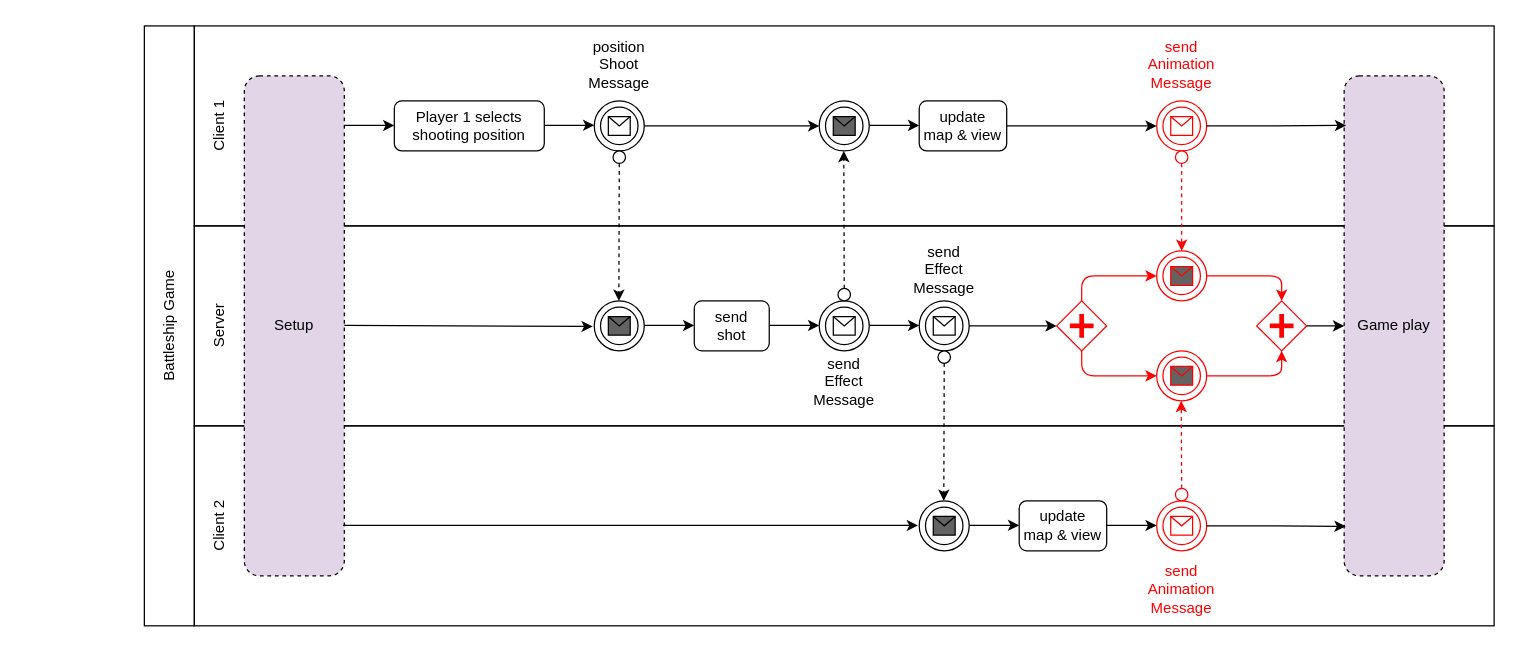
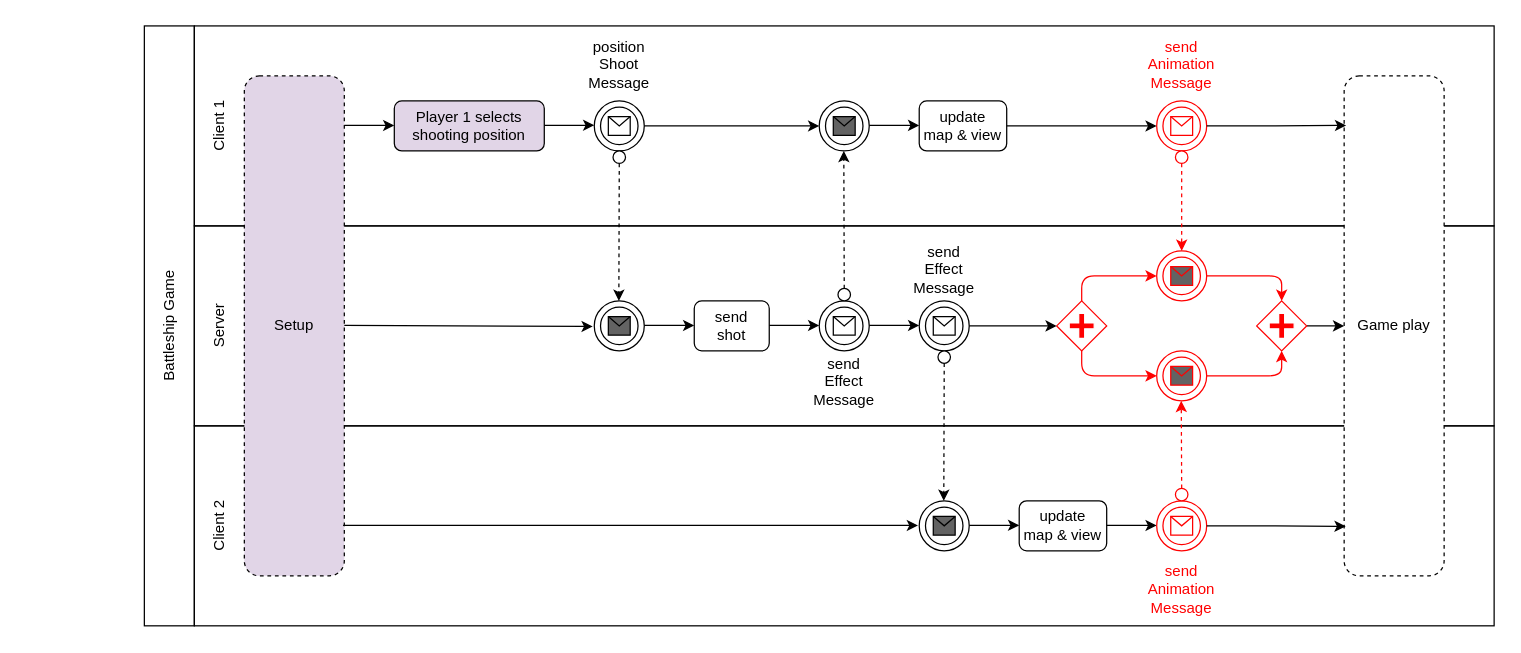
  <mxCell id="0" />
  <mxCell id="1" parent="0" />
  <mxCell id="2" value="" style="rounded=0;whiteSpace=wrap;html=1;fillColor=none;" vertex="1" parent="1"><mxGeometry x="155" y="20" width="1040" height="160" as="geometry" /></mxCell>
  <mxCell id="3" value="Client 1" style="text;html=1;align=center;verticalAlign=middle;whiteSpace=wrap;rounded=0;rotation=-90;" vertex="1" parent="1"><mxGeometry x="145" y="85" width="60" height="30" as="geometry" /></mxCell>
  <mxCell id="4" value="" style="rounded=0;whiteSpace=wrap;html=1;fillColor=none;" vertex="1" parent="1"><mxGeometry x="155" y="180" width="1040" height="160" as="geometry" /></mxCell>
  <mxCell id="5" value="" style="rounded=0;whiteSpace=wrap;html=1;fillColor=none;" vertex="1" parent="1"><mxGeometry x="155" y="340" width="1040" height="160" as="geometry" /></mxCell>
  <mxCell id="6" value="" style="rounded=0;whiteSpace=wrap;html=1;fillColor=none;" vertex="1" parent="1"><mxGeometry x="115" y="20" width="40" height="480" as="geometry" /></mxCell>
  <mxCell id="7" value="Battleship Game" style="text;html=1;align=center;verticalAlign=middle;whiteSpace=wrap;rounded=0;rotation=-90;" vertex="1" parent="1"><mxGeometry x="20" y="245" width="230" height="30" as="geometry" /></mxCell>
  <mxCell id="8" value="Client 2" style="text;html=1;align=center;verticalAlign=middle;whiteSpace=wrap;rounded=0;rotation=-90;" vertex="1" parent="1"><mxGeometry x="145" y="405" width="60" height="30" as="geometry" /></mxCell>
  <mxCell id="9" value="Server" style="text;html=1;align=center;verticalAlign=middle;whiteSpace=wrap;rounded=0;rotation=-90;" vertex="1" parent="1"><mxGeometry x="145" y="245" width="60" height="30" as="geometry" /></mxCell>
  <mxCell id="10" value="Setup" style="rounded=1;whiteSpace=wrap;html=1;dashed=1;fillStyle=solid;fillColor=#e1d5e7;" vertex="1" parent="1"><mxGeometry x="195" y="60" width="80" height="400" as="geometry" /></mxCell>
  <mxCell id="11" value="" style="endArrow=classic;html=1;rounded=0;" edge="1" parent="1"><mxGeometry width="50" height="50" relative="1" as="geometry"><mxPoint x="275" y="99.6" as="sourcePoint" /><mxPoint x="315" y="99.6" as="targetPoint" /></mxGeometry></mxCell>
- <mxCell id="12" value="Player 1 selects&lt;br&gt;shooting position" style="rounded=1;whiteSpace=wrap;html=1;" vertex="1" parent="1"><mxGeometry x="315" y="80" width="120" height="40" as="geometry" /></mxCell>
+ <mxCell id="12" value="Player 1 selects&lt;br&gt;shooting position" style="rounded=1;whiteSpace=wrap;html=1;fillColor=#e1d5e7;" vertex="1" parent="1"><mxGeometry x="315" y="80" width="120" height="40" as="geometry" /></mxCell>
  <mxCell id="13" value="" style="endArrow=classic;html=1;rounded=0;" edge="1" parent="1"><mxGeometry width="50" height="50" relative="1" as="geometry"><mxPoint x="435" y="99.5" as="sourcePoint" /><mxPoint x="475" y="99.5" as="targetPoint" /></mxGeometry></mxCell>
  <mxCell id="14" value="" style="ellipse;whiteSpace=wrap;html=1;aspect=fixed;" vertex="1" parent="1"><mxGeometry x="475" y="80" width="40" height="40" as="geometry" /></mxCell>
  <mxCell id="15" value="" style="ellipse;whiteSpace=wrap;html=1;aspect=fixed;" vertex="1" parent="1"><mxGeometry x="480" y="85" width="30" height="30" as="geometry" /></mxCell>
  <mxCell id="16" value="" style="shape=message;whiteSpace=wrap;html=1;fillColor=default;" vertex="1" parent="1"><mxGeometry x="486.25" y="92.5" width="17.5" height="15" as="geometry" /></mxCell>
  <mxCell id="17" value="" style="endArrow=classic;html=1;rounded=0;" edge="1" parent="1"><mxGeometry width="50" height="50" relative="1" as="geometry"><mxPoint x="275" y="259.5" as="sourcePoint" /><mxPoint x="473.75" y="260.5" as="targetPoint" /></mxGeometry></mxCell>
  <mxCell id="18" value="" style="endArrow=classic;html=1;rounded=0;dashed=1;" edge="1" parent="1" source="23"><mxGeometry width="50" height="50" relative="1" as="geometry"><mxPoint x="494.66" y="120" as="sourcePoint" /><mxPoint x="494.66" y="240" as="targetPoint" /></mxGeometry></mxCell>
  <mxCell id="19" value="" style="ellipse;whiteSpace=wrap;html=1;aspect=fixed;" vertex="1" parent="1"><mxGeometry x="475" y="240" width="40" height="40" as="geometry" /></mxCell>
  <mxCell id="20" value="" style="ellipse;whiteSpace=wrap;html=1;aspect=fixed;" vertex="1" parent="1"><mxGeometry x="480" y="245" width="30" height="30" as="geometry" /></mxCell>
  <mxCell id="21" value="" style="shape=message;whiteSpace=wrap;html=1;fillColor=#636363;" vertex="1" parent="1"><mxGeometry x="486.25" y="252.5" width="17.5" height="15" as="geometry" /></mxCell>
  <mxCell id="22" value="" style="endArrow=classic;html=1;rounded=0;dashed=1;" edge="1" parent="1" target="23"><mxGeometry width="50" height="50" relative="1" as="geometry"><mxPoint x="494.66" y="120" as="sourcePoint" /><mxPoint x="494.66" y="240" as="targetPoint" /></mxGeometry></mxCell>
  <mxCell id="23" value="" style="ellipse;whiteSpace=wrap;html=1;aspect=fixed;" vertex="1" parent="1"><mxGeometry x="490" y="120" width="10" height="10" as="geometry" /></mxCell>
  <mxCell id="24" value="" style="endArrow=classic;html=1;rounded=0;" edge="1" parent="1"><mxGeometry width="50" height="50" relative="1" as="geometry"><mxPoint x="515" y="259.66" as="sourcePoint" /><mxPoint x="555" y="259.66" as="targetPoint" /></mxGeometry></mxCell>
  <mxCell id="25" value="position&lt;br&gt;Shoot&lt;br&gt;Message" style="text;html=1;align=center;verticalAlign=middle;whiteSpace=wrap;rounded=0;" vertex="1" parent="1"><mxGeometry x="450" y="30" width="90" height="42.5" as="geometry" /></mxCell>
  <mxCell id="26" value="send&lt;br&gt;shot" style="rounded=1;whiteSpace=wrap;html=1;" vertex="1" parent="1"><mxGeometry x="555" y="240" width="60" height="40" as="geometry" /></mxCell>
  <mxCell id="27" value="" style="endArrow=classic;html=1;rounded=0;" edge="1" parent="1"><mxGeometry width="50" height="50" relative="1" as="geometry"><mxPoint x="615" y="259.66" as="sourcePoint" /><mxPoint x="655" y="259.66" as="targetPoint" /></mxGeometry></mxCell>
  <mxCell id="28" value="" style="ellipse;whiteSpace=wrap;html=1;aspect=fixed;" vertex="1" parent="1"><mxGeometry x="655" y="240" width="40" height="40" as="geometry" /></mxCell>
  <mxCell id="29" value="" style="ellipse;whiteSpace=wrap;html=1;aspect=fixed;" vertex="1" parent="1"><mxGeometry x="660" y="245" width="30" height="30" as="geometry" /></mxCell>
  <mxCell id="30" value="" style="shape=message;whiteSpace=wrap;html=1;fillColor=default;" vertex="1" parent="1"><mxGeometry x="666.25" y="252.5" width="17.5" height="15" as="geometry" /></mxCell>
  <mxCell id="31" value="" style="endArrow=classic;html=1;rounded=0;" edge="1" parent="1"><mxGeometry width="50" height="50" relative="1" as="geometry"><mxPoint x="695" y="259.66" as="sourcePoint" /><mxPoint x="735" y="259.66" as="targetPoint" /></mxGeometry></mxCell>
  <mxCell id="32" value="" style="ellipse;whiteSpace=wrap;html=1;aspect=fixed;" vertex="1" parent="1"><mxGeometry x="735" y="240" width="40" height="40" as="geometry" /></mxCell>
  <mxCell id="33" value="" style="ellipse;whiteSpace=wrap;html=1;aspect=fixed;" vertex="1" parent="1"><mxGeometry x="740" y="245" width="30" height="30" as="geometry" /></mxCell>
  <mxCell id="34" value="" style="shape=message;whiteSpace=wrap;html=1;fillColor=default;" vertex="1" parent="1"><mxGeometry x="746.25" y="252.5" width="17.5" height="15" as="geometry" /></mxCell>
  <mxCell id="35" value="" style="ellipse;whiteSpace=wrap;html=1;aspect=fixed;" vertex="1" parent="1"><mxGeometry x="655" y="80" width="40" height="40" as="geometry" /></mxCell>
  <mxCell id="36" value="" style="ellipse;whiteSpace=wrap;html=1;aspect=fixed;" vertex="1" parent="1"><mxGeometry x="660" y="85" width="30" height="30" as="geometry" /></mxCell>
  <mxCell id="37" value="" style="shape=message;whiteSpace=wrap;html=1;fillColor=#636363;" vertex="1" parent="1"><mxGeometry x="666.25" y="92.5" width="17.5" height="15" as="geometry" /></mxCell>
  <mxCell id="38" value="" style="ellipse;whiteSpace=wrap;html=1;aspect=fixed;" vertex="1" parent="1"><mxGeometry x="735" y="400" width="40" height="40" as="geometry" /></mxCell>
  <mxCell id="39" value="" style="ellipse;whiteSpace=wrap;html=1;aspect=fixed;" vertex="1" parent="1"><mxGeometry x="740" y="405" width="30" height="30" as="geometry" /></mxCell>
  <mxCell id="40" value="" style="shape=message;whiteSpace=wrap;html=1;fillColor=#636363;" vertex="1" parent="1"><mxGeometry x="746.25" y="412.5" width="17.5" height="15" as="geometry" /></mxCell>
  <mxCell id="41" value="" style="endArrow=classic;html=1;rounded=0;dashed=1;exitX=0.5;exitY=0;exitDx=0;exitDy=0;" edge="1" parent="1" source="45"><mxGeometry width="50" height="50" relative="1" as="geometry"><mxPoint x="674.66" y="232" as="sourcePoint" /><mxPoint x="674.66" y="120" as="targetPoint" /></mxGeometry></mxCell>
  <mxCell id="42" value="" style="endArrow=classic;html=1;rounded=0;dashed=1;exitX=0.5;exitY=1;exitDx=0;exitDy=0;" edge="1" parent="1" source="47"><mxGeometry width="50" height="50" relative="1" as="geometry"><mxPoint x="755" y="290" as="sourcePoint" /><mxPoint x="754.66" y="400" as="targetPoint" /></mxGeometry></mxCell>
  <mxCell id="43" value="" style="endArrow=classic;html=1;rounded=0;" edge="1" parent="1"><mxGeometry width="50" height="50" relative="1" as="geometry"><mxPoint x="274" y="419.66" as="sourcePoint" /><mxPoint x="734" y="419.66" as="targetPoint" /></mxGeometry></mxCell>
  <mxCell id="44" value="" style="endArrow=classic;html=1;rounded=0;dashed=1;exitX=0.5;exitY=0;exitDx=0;exitDy=0;" edge="1" parent="1" source="28" target="45"><mxGeometry width="50" height="50" relative="1" as="geometry"><mxPoint x="675" y="240" as="sourcePoint" /><mxPoint x="674.66" y="120" as="targetPoint" /></mxGeometry></mxCell>
  <mxCell id="45" value="" style="ellipse;whiteSpace=wrap;html=1;aspect=fixed;" vertex="1" parent="1"><mxGeometry x="670" y="230" width="10" height="10" as="geometry" /></mxCell>
  <mxCell id="46" value="" style="endArrow=classic;html=1;rounded=0;dashed=1;exitX=0.5;exitY=1;exitDx=0;exitDy=0;" edge="1" parent="1" source="32" target="47"><mxGeometry width="50" height="50" relative="1" as="geometry"><mxPoint x="755" y="280" as="sourcePoint" /><mxPoint x="754.66" y="400" as="targetPoint" /></mxGeometry></mxCell>
  <mxCell id="47" value="" style="ellipse;whiteSpace=wrap;html=1;aspect=fixed;" vertex="1" parent="1"><mxGeometry x="750" y="280" width="10" height="10" as="geometry" /></mxCell>
  <mxCell id="48" value="send&lt;br&gt;Effect&lt;br&gt;Message" style="text;html=1;align=center;verticalAlign=middle;whiteSpace=wrap;rounded=0;" vertex="1" parent="1"><mxGeometry x="645" y="280" width="60" height="50" as="geometry" /></mxCell>
  <mxCell id="49" value="send&lt;br&gt;Effect&lt;br&gt;Message" style="text;html=1;align=center;verticalAlign=middle;whiteSpace=wrap;rounded=0;" vertex="1" parent="1"><mxGeometry x="725" y="190" width="60" height="50" as="geometry" /></mxCell>
  <mxCell id="50" value="" style="endArrow=classic;html=1;rounded=0;entryX=0;entryY=0.5;entryDx=0;entryDy=0;exitX=1;exitY=0.5;exitDx=0;exitDy=0;" edge="1" parent="1" source="14" target="35"><mxGeometry width="50" height="50" relative="1" as="geometry"><mxPoint x="655" y="340" as="sourcePoint" /><mxPoint x="705" y="290" as="targetPoint" /></mxGeometry></mxCell>
  <mxCell id="51" style="edgeStyle=orthogonalEdgeStyle;rounded=1;orthogonalLoop=1;jettySize=auto;html=1;exitX=0.5;exitY=0;exitDx=0;exitDy=0;entryX=0;entryY=0.5;entryDx=0;entryDy=0;curved=0;strokeColor=#FF0000;" edge="1" parent="1" source="53" target="67"><mxGeometry relative="1" as="geometry" /></mxCell>
  <mxCell id="52" style="edgeStyle=orthogonalEdgeStyle;rounded=1;orthogonalLoop=1;jettySize=auto;html=1;exitX=0.5;exitY=1;exitDx=0;exitDy=0;entryX=0;entryY=0.5;entryDx=0;entryDy=0;curved=0;strokeColor=#FF0000;" edge="1" parent="1" source="53" target="63"><mxGeometry relative="1" as="geometry" /></mxCell>
  <mxCell id="53" value="" style="shape=mxgraph.bpmn.shape;html=1;verticalLabelPosition=bottom;labelBackgroundColor=#ffffff;verticalAlign=top;perimeter=rhombusPerimeter;background=gateway;outline=none;symbol=parallelGw;strokeColor=#FF0000;" vertex="1" parent="1"><mxGeometry x="845" y="240" width="40" height="40" as="geometry" /></mxCell>
  <mxCell id="54" value="" style="endArrow=classic;html=1;rounded=0;" edge="1" parent="1"><mxGeometry width="50" height="50" relative="1" as="geometry"><mxPoint x="695" y="99.58" as="sourcePoint" /><mxPoint x="735" y="99.58" as="targetPoint" /></mxGeometry></mxCell>
  <mxCell id="55" value="" style="endArrow=classic;html=1;rounded=0;" edge="1" parent="1"><mxGeometry width="50" height="50" relative="1" as="geometry"><mxPoint x="775" y="419.58" as="sourcePoint" /><mxPoint x="815" y="419.58" as="targetPoint" /></mxGeometry></mxCell>
  <mxCell id="56" value="update &lt;br&gt;map &amp;amp; view" style="rounded=1;whiteSpace=wrap;html=1;" vertex="1" parent="1"><mxGeometry x="735" y="80" width="70" height="40" as="geometry" /></mxCell>
  <mxCell id="57" value="update &lt;br&gt;map &amp;amp; view" style="rounded=1;whiteSpace=wrap;html=1;" vertex="1" parent="1"><mxGeometry x="815" y="400" width="70" height="40" as="geometry" /></mxCell>
  <mxCell id="58" value="" style="endArrow=classic;html=1;rounded=0;" edge="1" parent="1"><mxGeometry width="50" height="50" relative="1" as="geometry"><mxPoint x="885" y="419.66" as="sourcePoint" /><mxPoint x="925" y="419.66" as="targetPoint" /></mxGeometry></mxCell>
  <mxCell id="59" value="" style="ellipse;whiteSpace=wrap;html=1;aspect=fixed;strokeColor=#FF0000;" vertex="1" parent="1"><mxGeometry x="925" y="400" width="40" height="40" as="geometry" /></mxCell>
  <mxCell id="60" value="" style="ellipse;whiteSpace=wrap;html=1;aspect=fixed;strokeColor=#FF0000;" vertex="1" parent="1"><mxGeometry x="930" y="405" width="30" height="30" as="geometry" /></mxCell>
  <mxCell id="61" value="" style="shape=message;whiteSpace=wrap;html=1;fillColor=default;strokeColor=#FF0000;" vertex="1" parent="1"><mxGeometry x="936.25" y="412.5" width="17.5" height="15" as="geometry" /></mxCell>
  <mxCell id="62" style="edgeStyle=orthogonalEdgeStyle;rounded=1;orthogonalLoop=1;jettySize=auto;html=1;exitX=1;exitY=0.5;exitDx=0;exitDy=0;entryX=0.5;entryY=1;entryDx=0;entryDy=0;curved=0;strokeColor=#FF0000;" edge="1" parent="1" source="63" target="84"><mxGeometry relative="1" as="geometry" /></mxCell>
  <mxCell id="63" value="" style="ellipse;whiteSpace=wrap;html=1;aspect=fixed;strokeColor=#FF0000;" vertex="1" parent="1"><mxGeometry x="925" y="280" width="40" height="40" as="geometry" /></mxCell>
  <mxCell id="64" value="" style="ellipse;whiteSpace=wrap;html=1;aspect=fixed;strokeColor=#FF0000;" vertex="1" parent="1"><mxGeometry x="930" y="285" width="30" height="30" as="geometry" /></mxCell>
  <mxCell id="65" value="" style="shape=message;whiteSpace=wrap;html=1;fillColor=#636363;strokeColor=#FF0000;" vertex="1" parent="1"><mxGeometry x="936.25" y="292.5" width="17.5" height="15" as="geometry" /></mxCell>
  <mxCell id="66" style="edgeStyle=orthogonalEdgeStyle;rounded=1;orthogonalLoop=1;jettySize=auto;html=1;exitX=1;exitY=0.5;exitDx=0;exitDy=0;entryX=0.5;entryY=0;entryDx=0;entryDy=0;curved=0;strokeColor=#FF0000;" edge="1" parent="1" source="67" target="84"><mxGeometry relative="1" as="geometry" /></mxCell>
  <mxCell id="67" value="" style="ellipse;whiteSpace=wrap;html=1;aspect=fixed;strokeColor=#FF0000;" vertex="1" parent="1"><mxGeometry x="925" y="200" width="40" height="40" as="geometry" /></mxCell>
  <mxCell id="68" value="" style="ellipse;whiteSpace=wrap;html=1;aspect=fixed;strokeColor=#FF0000;" vertex="1" parent="1"><mxGeometry x="930" y="205" width="30" height="30" as="geometry" /></mxCell>
  <mxCell id="69" value="" style="shape=message;whiteSpace=wrap;html=1;fillColor=#636363;strokeColor=#FF0000;" vertex="1" parent="1"><mxGeometry x="936.25" y="212.5" width="17.5" height="15" as="geometry" /></mxCell>
  <mxCell id="70" value="" style="ellipse;whiteSpace=wrap;html=1;aspect=fixed;strokeColor=#FF0000;" vertex="1" parent="1"><mxGeometry x="925" y="80" width="40" height="40" as="geometry" /></mxCell>
  <mxCell id="71" value="" style="ellipse;whiteSpace=wrap;html=1;aspect=fixed;strokeColor=#FF0000;" vertex="1" parent="1"><mxGeometry x="930" y="85" width="30" height="30" as="geometry" /></mxCell>
  <mxCell id="72" value="" style="shape=message;whiteSpace=wrap;html=1;fillColor=default;strokeColor=#FF0000;" vertex="1" parent="1"><mxGeometry x="936.25" y="92.5" width="17.5" height="15" as="geometry" /></mxCell>
  <mxCell id="73" value="" style="endArrow=classic;html=1;rounded=0;exitX=1;exitY=0.5;exitDx=0;exitDy=0;entryX=0;entryY=0.5;entryDx=0;entryDy=0;" edge="1" parent="1" source="56" target="70"><mxGeometry width="50" height="50" relative="1" as="geometry"><mxPoint x="715" y="380" as="sourcePoint" /><mxPoint x="765" y="330" as="targetPoint" /></mxGeometry></mxCell>
  <mxCell id="74" value="" style="endArrow=classic;html=1;rounded=0;dashed=1;strokeColor=#FF0000;" edge="1" parent="1" source="77"><mxGeometry width="50" height="50" relative="1" as="geometry"><mxPoint x="945" y="120" as="sourcePoint" /><mxPoint x="945" y="200" as="targetPoint" /></mxGeometry></mxCell>
  <mxCell id="75" value="" style="endArrow=classic;html=1;rounded=0;dashed=1;strokeColor=#FF0000;" edge="1" parent="1" source="79"><mxGeometry width="50" height="50" relative="1" as="geometry"><mxPoint x="945" y="400" as="sourcePoint" /><mxPoint x="944.66" y="320" as="targetPoint" /></mxGeometry></mxCell>
  <mxCell id="76" value="" style="endArrow=classic;html=1;rounded=0;dashed=1;" edge="1" parent="1" target="77"><mxGeometry width="50" height="50" relative="1" as="geometry"><mxPoint x="945" y="120" as="sourcePoint" /><mxPoint x="945" y="200" as="targetPoint" /></mxGeometry></mxCell>
  <mxCell id="77" value="" style="ellipse;whiteSpace=wrap;html=1;aspect=fixed;strokeColor=#FF0000;" vertex="1" parent="1"><mxGeometry x="940" y="120" width="10" height="10" as="geometry" /></mxCell>
  <mxCell id="78" value="" style="endArrow=classic;html=1;rounded=0;dashed=1;" edge="1" parent="1" target="79"><mxGeometry width="50" height="50" relative="1" as="geometry"><mxPoint x="945" y="400" as="sourcePoint" /><mxPoint x="944.66" y="320" as="targetPoint" /></mxGeometry></mxCell>
  <mxCell id="79" value="" style="ellipse;whiteSpace=wrap;html=1;aspect=fixed;strokeColor=#FF0000;" vertex="1" parent="1"><mxGeometry x="940" y="390" width="10" height="10" as="geometry" /></mxCell>
  <mxCell id="80" value="" style="endArrow=classic;html=1;rounded=0;entryX=0;entryY=0.5;entryDx=0;entryDy=0;" edge="1" parent="1" target="53"><mxGeometry width="50" height="50" relative="1" as="geometry"><mxPoint x="775" y="260" as="sourcePoint" /><mxPoint x="565" y="269.66" as="targetPoint" /></mxGeometry></mxCell>
  <mxCell id="81" value="send&lt;br&gt;Animation&lt;br&gt;Message" style="text;html=1;align=center;verticalAlign=middle;whiteSpace=wrap;rounded=0;fontColor=#FF0000;" vertex="1" parent="1"><mxGeometry x="915" y="446" width="60" height="50" as="geometry" /></mxCell>
  <mxCell id="82" value="send&lt;br&gt;Animation&lt;br&gt;Message" style="text;html=1;align=center;verticalAlign=middle;whiteSpace=wrap;rounded=0;fontColor=#FF0000;" vertex="1" parent="1"><mxGeometry x="915" y="26.25" width="60" height="50" as="geometry" /></mxCell>
  <mxCell id="83" style="edgeStyle=orthogonalEdgeStyle;rounded=0;orthogonalLoop=1;jettySize=auto;html=1;exitX=1;exitY=0.5;exitDx=0;exitDy=0;entryX=0;entryY=0.5;entryDx=0;entryDy=0;" edge="1" parent="1" source="84" target="85"><mxGeometry relative="1" as="geometry" /></mxCell>
  <mxCell id="84" value="" style="shape=mxgraph.bpmn.shape;html=1;verticalLabelPosition=bottom;labelBackgroundColor=#ffffff;verticalAlign=top;perimeter=rhombusPerimeter;background=gateway;outline=none;symbol=parallelGw;strokeColor=#FF0000;" vertex="1" parent="1"><mxGeometry x="1005" y="240" width="40" height="40" as="geometry" /></mxCell>
- <mxCell id="85" value="Game play" style="rounded=1;whiteSpace=wrap;html=1;dashed=1;fillStyle=solid;fillColor=#e1d5e7;" vertex="1" parent="1"><mxGeometry x="1075" y="60" width="80" height="400" as="geometry" /></mxCell>
+ <mxCell id="85" value="Game play" style="rounded=1;whiteSpace=wrap;html=1;dashed=1;fillStyle=solid;" vertex="1" parent="1"><mxGeometry x="1075" y="60" width="80" height="400" as="geometry" /></mxCell>
  <mxCell id="86" style="edgeStyle=orthogonalEdgeStyle;rounded=0;orthogonalLoop=1;jettySize=auto;html=1;exitX=1;exitY=0.5;exitDx=0;exitDy=0;entryX=0.02;entryY=0.099;entryDx=0;entryDy=0;entryPerimeter=0;" edge="1" parent="1" source="70" target="85"><mxGeometry relative="1" as="geometry" /></mxCell>
  <mxCell id="87" style="edgeStyle=orthogonalEdgeStyle;rounded=0;orthogonalLoop=1;jettySize=auto;html=1;exitX=1;exitY=0.5;exitDx=0;exitDy=0;entryX=0.015;entryY=0.901;entryDx=0;entryDy=0;entryPerimeter=0;" edge="1" parent="1" source="59" target="85"><mxGeometry relative="1" as="geometry" /></mxCell>
